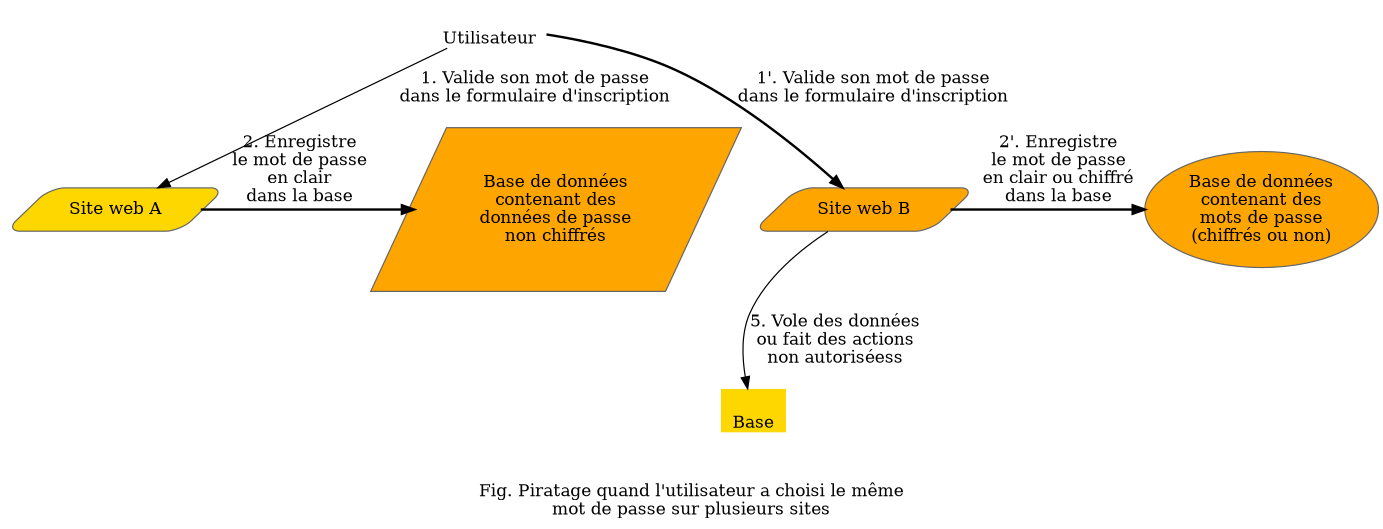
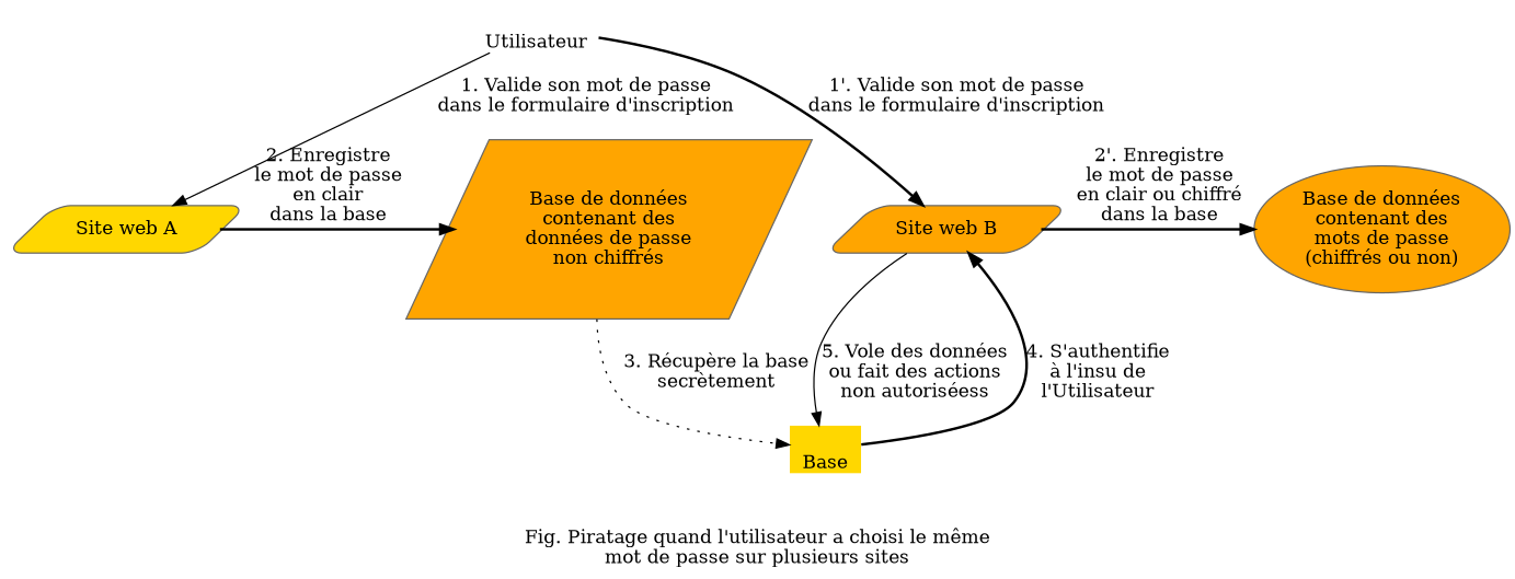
  digraph {
    label="Fig. Piratage quand l'utilisateur a choisi le même\nmot de passe sur plusieurs sites"
    node [color=gray40 fillcolor=orange shape=parallelogram style=filled]
    edge [style=bold]
    n1 [fillcolor=white label=Utilisateur labelloc=b shape=plaintext]
    n2 [color=red fillcolor=gold label=Base labelloc=b shape=plaintext]
    n3 [fillcolor=gold label="Site web A" style="rounded,filled"]
    n4 [label="Site web B" style="rounded,filled"]
    n5 [label="Base de données\ncontenant des\ndonnées de passe\nnon chiffrés"]
    n6 [label="Base de données\ncontenant des\nmots de passe\n(chiffrés ou non)" shape=ellipse]
    subgraph sub_1 {
      n1
      n2
    }
    subgraph sub_2 {
      n3
      n4
    }
    subgraph sub_3 {
      n5
      n6
    }
    subgraph sub_4 {
      rank=same
      n3
      n4
      n5
      n6
    }
    n1 -> n3 [label="1. Valide son mot de passe\ndans le formulaire d'inscription" style=solid]
    n1 -> n4 [label="1'. Valide son mot de passe\ndans le formulaire d'inscription"]
    n3 -> n5 [label="2. Enregistre\nle mot de passe\nen clair\ndans la base"]
+   n4 -> n2 [dir=back label="4. S'authentifie\nà l'insu de\nl'Utilisateur"]
    n4 -> n2 [label="5. Vole des données\nou fait des actions\nnon autoriséess" style=solid]
    n4 -> n6 [label="2'. Enregistre\nle mot de passe\nen clair ou chiffré\ndans la base"]
+   n5 -> n2 [label="3. Récupère la base\nsecrètement" style=dotted]
  }
